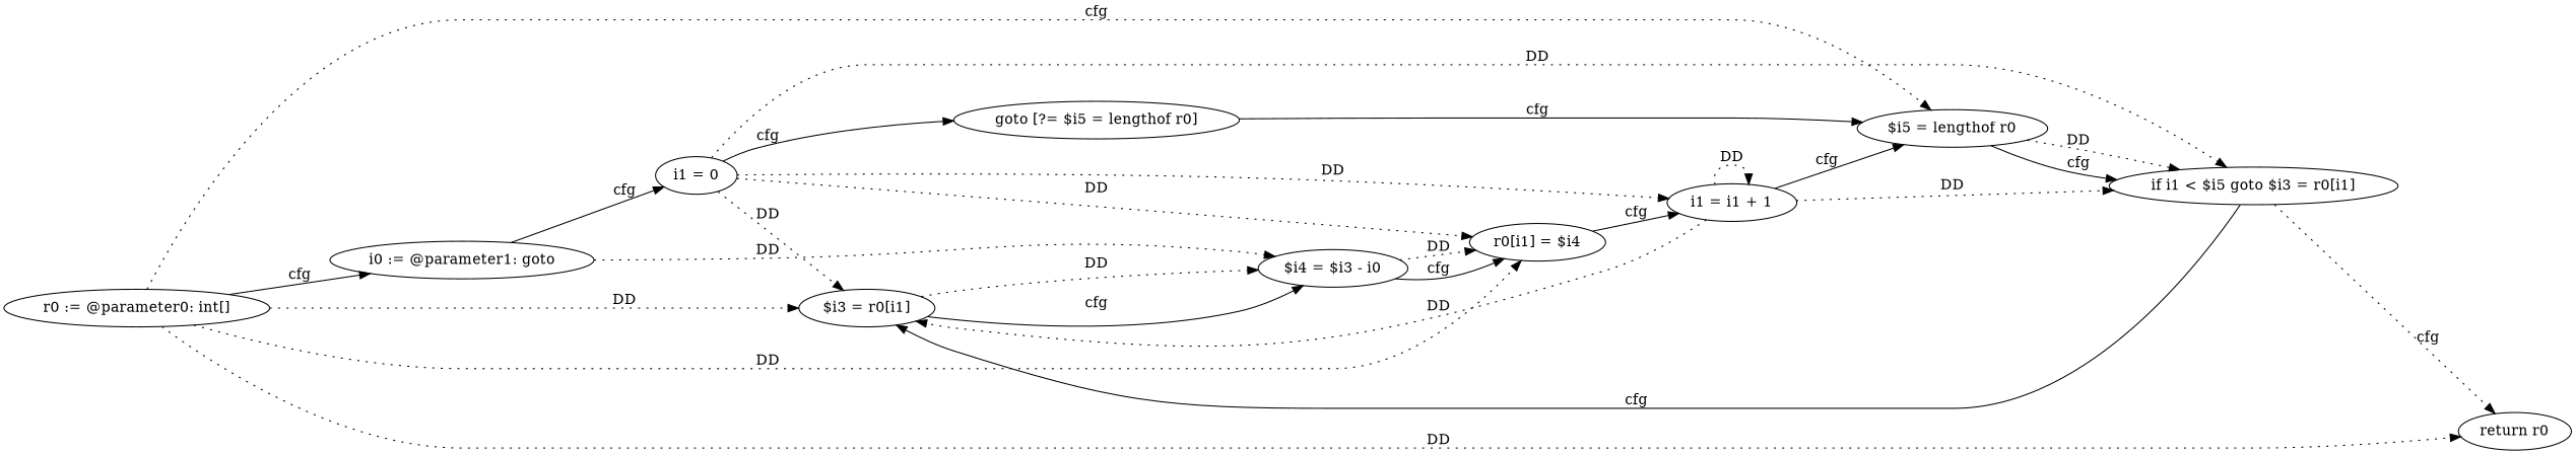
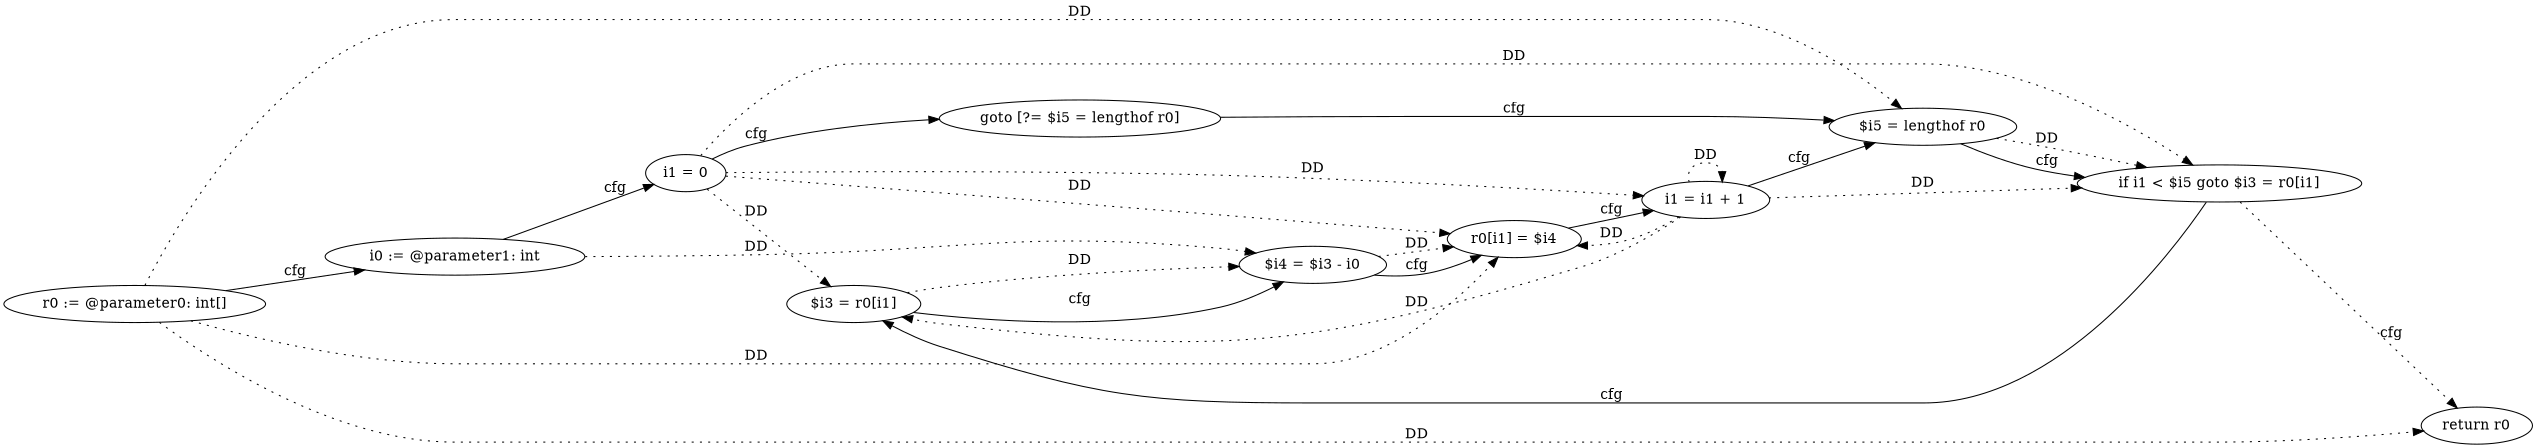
  digraph {
    rankdir=LR
    edge [style=dotted]
    n1 [label="r0 := @parameter0: int[]"]
-   n2 [label="i0 := @parameter1: goto"]
+   n2 [label="i0 := @parameter1: int"]
    n3 [label="$i3 = r0[i1]"]
    n4 [label="r0[i1] = $i4"]
    n5 [label="$i5 = lengthof r0"]
    n6 [label="return r0"]
    n7 [label="i1 = 0"]
    n8 [label="$i4 = $i3 - i0"]
    n9 [label="i1 = i1 + 1"]
    n10 [label="if i1 < $i5 goto $i3 = r0[i1]"]
    n11 [label="goto [?= $i5 = lengthof r0]"]
    n1 -> n2 [label=cfg style=""]
-   n1 -> n3 [label=DD]
    n1 -> n4 [label=DD]
-   n1 -> n5 [label=cfg]
+   n1 -> n5 [label=DD]
    n1 -> n6 [label=DD]
    n2 -> n7 [label=cfg style=""]
    n2 -> n8 [label=DD]
    n3 -> n8 [label=DD]
    n3 -> n8 [label=cfg style=""]
    n4 -> n9 [label=cfg style=""]
    n5 -> n10 [label=DD]
    n5 -> n10 [label=cfg style=""]
    n7 -> n3 [label=DD]
    n7 -> n4 [label=DD]
    n7 -> n9 [label=DD]
    n7 -> n10 [label=DD]
    n7 -> n11 [label=cfg style=""]
    n8 -> n4 [label=DD]
    n8 -> n4 [label=cfg style=""]
    n9 -> n3 [label=DD]
+   n9 -> n4 [label=DD]
    n9 -> n5 [label=cfg style=""]
    n9 -> n9 [label=DD]
    n9 -> n10 [label=DD]
    n10 -> n3 [label=cfg style=""]
    n10 -> n6 [label=cfg]
    n11 -> n5 [label=cfg style=""]
  }
